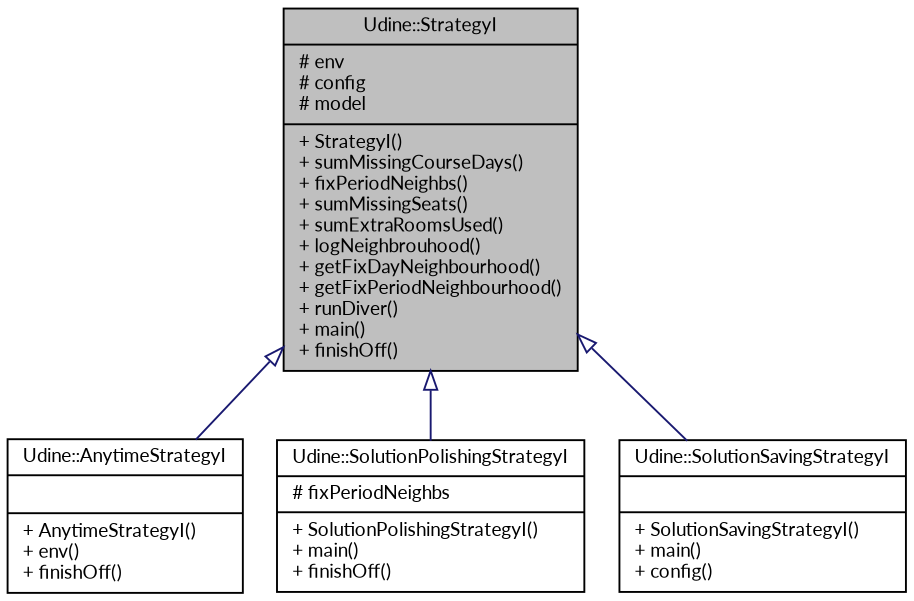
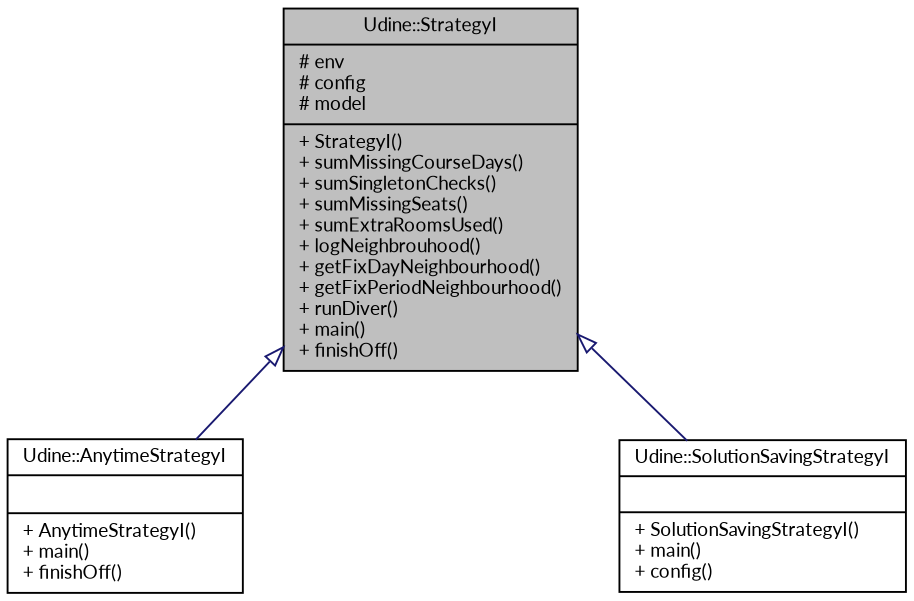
  digraph {
    fontname=Lato
    node [color=black fillcolor=white fontname=Lato fontsize=10 shape=record style=filled]
    edge [arrowtail=empty color=midnightblue dir=back fontname=Lato fontsize=10 labelfontname=FreeSans labelfontsize=10 style=solid]
-   n1 [fillcolor=grey75 fontcolor=black height=0.2 label="{Udine::StrategyI\n|# env\l# config\l# model\l|+ StrategyI()\l+ sumMissingCourseDays()\l+ fixPeriodNeighbs()\l+ sumMissingSeats()\l+ sumExtraRoomsUsed()\l+ logNeighbrouhood()\l+ getFixDayNeighbourhood()\l+ getFixPeriodNeighbourhood()\l+ runDiver()\l+ main()\l+ finishOff()\l}" width=0.4]
-   n2 [height=0.2 label="{Udine::AnytimeStrategyI\n||+ AnytimeStrategyI()\l+ env()\l+ finishOff()\l}" width=0.4]
-   n3 [height=0.2 label="{Udine::SolutionPolishingStrategyI\n|# fixPeriodNeighbs\l|+ SolutionPolishingStrategyI()\l+ main()\l+ finishOff()\l}" width=0.4]
+   n1 [fillcolor=grey75 fontcolor=black height=0.2 label="{Udine::StrategyI\n|# env\l# config\l# model\l|+ StrategyI()\l+ sumMissingCourseDays()\l+ sumSingletonChecks()\l+ sumMissingSeats()\l+ sumExtraRoomsUsed()\l+ logNeighbrouhood()\l+ getFixDayNeighbourhood()\l+ getFixPeriodNeighbourhood()\l+ runDiver()\l+ main()\l+ finishOff()\l}" width=0.4]
+   n2 [height=0.2 label="{Udine::AnytimeStrategyI\n||+ AnytimeStrategyI()\l+ main()\l+ finishOff()\l}" width=0.4]
    n4 [height=0.2 label="{Udine::SolutionSavingStrategyI\n||+ SolutionSavingStrategyI()\l+ main()\l+ config()\l}" width=0.4]
    n1 -> n2
-   n1 -> n3
    n1 -> n4
  }
